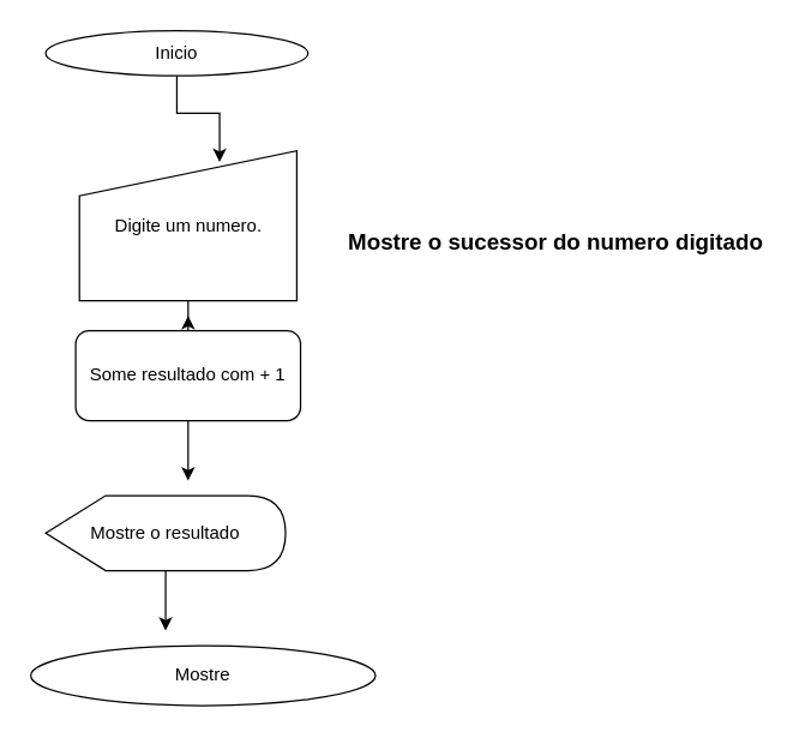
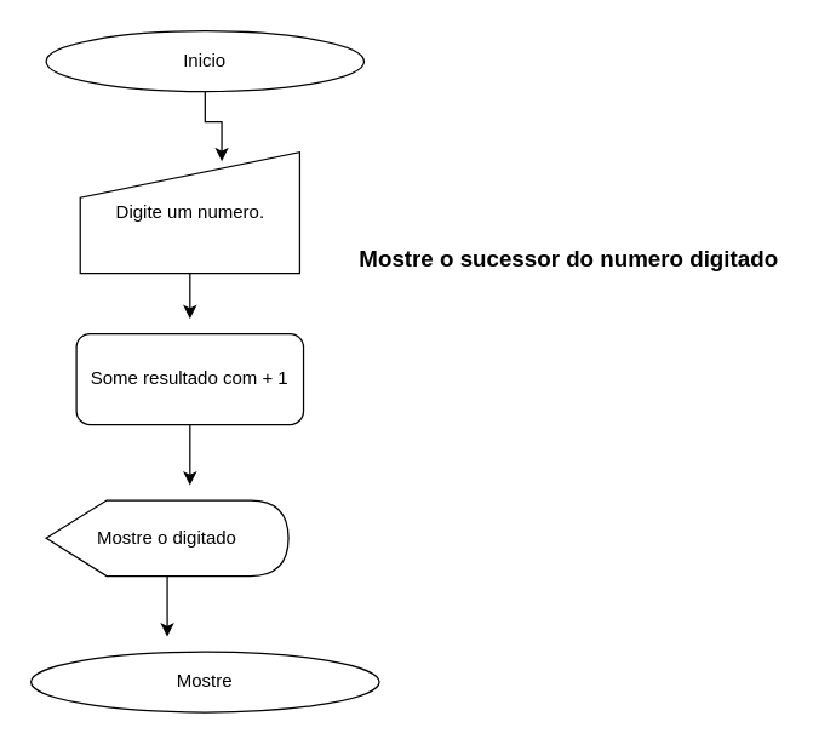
  <mxCell id="0" />
  <mxCell id="1" parent="0" />
  <mxCell id="2" style="edgeStyle=orthogonalEdgeStyle;rounded=0;orthogonalLoop=1;jettySize=auto;html=1;entryX=0.645;entryY=0.075;entryDx=0;entryDy=0;entryPerimeter=0;" edge="1" parent="1" source="3" target="6"><mxGeometry relative="1" as="geometry" /></mxCell>
- <mxCell id="3" value="&lt;font style=&quot;vertical-align: inherit&quot;&gt;&lt;font style=&quot;vertical-align: inherit&quot;&gt;Inicio&lt;/font&gt;&lt;/font&gt;" style="ellipse;whiteSpace=wrap;html=1;align=center;newEdgeStyle={&quot;edgeStyle&quot;:&quot;entityRelationEdgeStyle&quot;,&quot;startArrow&quot;:&quot;none&quot;,&quot;endArrow&quot;:&quot;none&quot;,&quot;segment&quot;:10,&quot;curved&quot;:1};treeFolding=1;treeMoving=1;" vertex="1" parent="1"><mxGeometry x="30" y="20" width="175" height="30" as="geometry" /></mxCell>
+ <mxCell id="3" value="&lt;font style=&quot;vertical-align: inherit&quot;&gt;&lt;font style=&quot;vertical-align: inherit&quot;&gt;Inicio&lt;/font&gt;&lt;/font&gt;" style="ellipse;whiteSpace=wrap;html=1;align=center;newEdgeStyle={&quot;edgeStyle&quot;:&quot;entityRelationEdgeStyle&quot;,&quot;startArrow&quot;:&quot;none&quot;,&quot;endArrow&quot;:&quot;none&quot;,&quot;segment&quot;:10,&quot;curved&quot;:1};treeFolding=1;treeMoving=1;" vertex="1" parent="1"><mxGeometry x="30" y="20" width="210" height="40" as="geometry" /></mxCell>
  <mxCell id="4" value="&lt;font style=&quot;vertical-align: inherit&quot;&gt;&lt;font style=&quot;vertical-align: inherit&quot;&gt;&lt;font style=&quot;vertical-align: inherit&quot;&gt;&lt;font style=&quot;vertical-align: inherit&quot;&gt;Mostre&lt;/font&gt;&lt;/font&gt;&lt;/font&gt;&lt;/font&gt;" style="ellipse;whiteSpace=wrap;html=1;align=center;newEdgeStyle={&quot;edgeStyle&quot;:&quot;entityRelationEdgeStyle&quot;,&quot;startArrow&quot;:&quot;none&quot;,&quot;endArrow&quot;:&quot;none&quot;,&quot;segment&quot;:10,&quot;curved&quot;:1};treeFolding=1;treeMoving=1;" vertex="1" parent="1"><mxGeometry y="430" width="230" height="40" as="geometry" x="20" /></mxCell>
  <mxCell id="5" style="edgeStyle=orthogonalEdgeStyle;rounded=0;orthogonalLoop=1;jettySize=auto;html=1;" edge="1" parent="1" source="6"><mxGeometry relative="1" as="geometry"><mxPoint x="125" y="210" as="targetPoint" /></mxGeometry></mxCell>
- <mxCell id="6" value="&lt;font style=&quot;vertical-align: inherit&quot;&gt;&lt;font style=&quot;vertical-align: inherit&quot;&gt;Digite um numero.&lt;/font&gt;&lt;/font&gt;" style="shape=manualInput;whiteSpace=wrap;html=1;" vertex="1" parent="1"><mxGeometry x="52.5" y="100" width="145" height="100" as="geometry" /></mxCell>
+ <mxCell id="6" value="&lt;font style=&quot;vertical-align: inherit&quot;&gt;&lt;font style=&quot;vertical-align: inherit&quot;&gt;Digite um numero.&lt;/font&gt;&lt;/font&gt;" style="shape=manualInput;whiteSpace=wrap;html=1;" vertex="1" parent="1"><mxGeometry x="52.5" y="100" width="145" height="80" as="geometry" /></mxCell>
  <mxCell id="7" style="edgeStyle=orthogonalEdgeStyle;rounded=0;orthogonalLoop=1;jettySize=auto;html=1;" edge="1" parent="1" source="8"><mxGeometry relative="1" as="geometry"><mxPoint x="110" y="420" as="targetPoint" /></mxGeometry></mxCell>
- <mxCell id="8" value="&lt;font style=&quot;vertical-align: inherit&quot;&gt;&lt;font style=&quot;vertical-align: inherit&quot;&gt;Mostre o resultado&lt;/font&gt;&lt;/font&gt;" style="shape=display;whiteSpace=wrap;html=1;" vertex="1" parent="1"><mxGeometry x="30" y="330" width="160" height="50" as="geometry" /></mxCell>
+ <mxCell id="8" value="&lt;font style=&quot;vertical-align: inherit&quot;&gt;&lt;font style=&quot;vertical-align: inherit&quot;&gt;Mostre o digitado&lt;/font&gt;&lt;/font&gt;" style="shape=display;whiteSpace=wrap;html=1;" vertex="1" parent="1"><mxGeometry x="30" y="330" width="160" height="50" as="geometry" /></mxCell>
  <mxCell id="9" style="edgeStyle=orthogonalEdgeStyle;rounded=0;orthogonalLoop=1;jettySize=auto;html=1;" edge="1" parent="1" source="10"><mxGeometry relative="1" as="geometry"><mxPoint x="125" y="320" as="targetPoint" /></mxGeometry></mxCell>
  <mxCell id="10" value="&lt;font style=&quot;vertical-align: inherit&quot;&gt;&lt;font style=&quot;vertical-align: inherit&quot;&gt;&lt;font style=&quot;vertical-align: inherit&quot;&gt;&lt;font style=&quot;vertical-align: inherit&quot;&gt;Some resultado com + 1&lt;/font&gt;&lt;/font&gt;&lt;/font&gt;&lt;/font&gt;" style="rounded=1;whiteSpace=wrap;html=1;" vertex="1" parent="1"><mxGeometry x="50" y="220" width="150" height="60" as="geometry" /></mxCell>
- <mxCell id="11" value="&lt;font style=&quot;vertical-align: inherit&quot;&gt;&lt;font style=&quot;vertical-align: inherit&quot;&gt;&lt;font style=&quot;vertical-align: inherit&quot;&gt;&lt;font style=&quot;vertical-align: inherit&quot; size=&quot;1&quot;&gt;&lt;b style=&quot;font-size: 15px&quot;&gt;Mostre o sucessor do numero digitado&lt;/b&gt;&lt;/font&gt;&lt;/font&gt;&lt;/font&gt;&lt;/font&gt;" style="text;html=1;align=center;verticalAlign=middle;resizable=0;points=[];autosize=1;" vertex="1" parent="1"><mxGeometry x="225" y="150" width="290" height="20" as="geometry" /></mxCell>
+ <mxCell id="11" value="&lt;font style=&quot;vertical-align: inherit&quot;&gt;&lt;font style=&quot;vertical-align: inherit&quot;&gt;&lt;font style=&quot;vertical-align: inherit&quot;&gt;&lt;font style=&quot;vertical-align: inherit&quot; size=&quot;1&quot;&gt;&lt;b style=&quot;font-size: 15px&quot;&gt;Mostre o sucessor do numero digitado&lt;/b&gt;&lt;/font&gt;&lt;/font&gt;&lt;/font&gt;&lt;/font&gt;" style="text;html=1;align=center;verticalAlign=middle;resizable=0;points=[];autosize=1;" vertex="1" parent="1"><mxGeometry x="230" y="160" width="290" height="20" as="geometry" /></mxCell>
